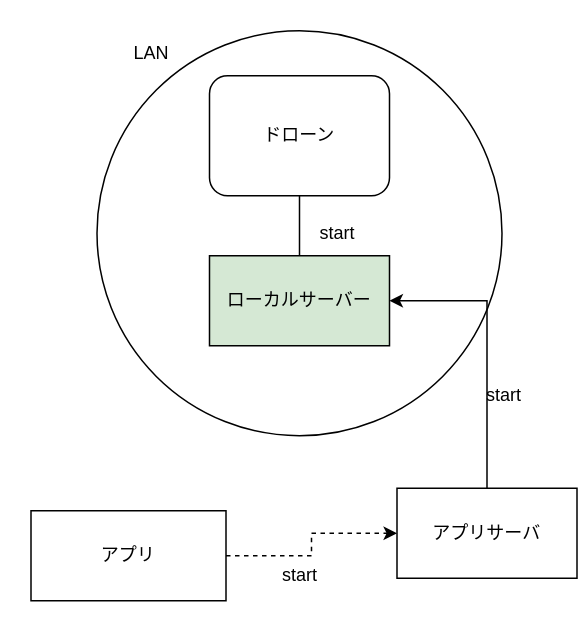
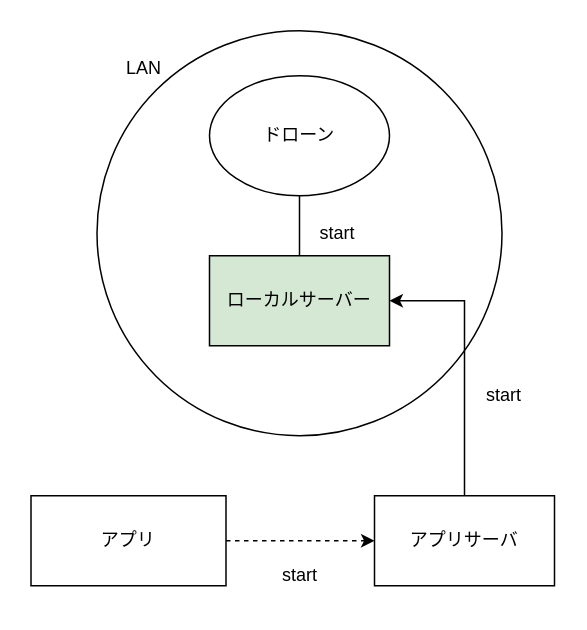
  <mxCell id="0" />
  <mxCell id="1" parent="0" />
  <mxCell id="2" value="" style="ellipse;whiteSpace=wrap;html=1;aspect=fixed;" vertex="1" parent="1"><mxGeometry x="64" y="20" width="270" height="270" as="geometry" /></mxCell>
  <mxCell id="3" style="edgeStyle=orthogonalEdgeStyle;rounded=0;orthogonalLoop=1;jettySize=auto;html=1;exitX=0.5;exitY=0;exitDx=0;exitDy=0;endArrow=none;" edge="1" parent="1" source="4" target="5"><mxGeometry relative="1" as="geometry" /></mxCell>
  <mxCell id="4" value="ローカルサーバー" style="rounded=0;whiteSpace=wrap;html=1;fillColor=#d5e8d4;" vertex="1" parent="1"><mxGeometry x="139" y="170" width="120" height="60" as="geometry" /></mxCell>
- <mxCell id="5" value="ドローン" style="whiteSpace=wrap;html=1;rounded=1;" vertex="1" parent="1"><mxGeometry x="139" y="50" width="120" height="80" as="geometry" /></mxCell>
+ <mxCell id="5" value="ドローン" style="ellipse;whiteSpace=wrap;html=1;" vertex="1" parent="1"><mxGeometry x="139" y="50" width="120" height="80" as="geometry" /></mxCell>
  <mxCell id="6" value="start" style="text;html=1;align=center;verticalAlign=middle;resizable=0;points=[];autosize=1;strokeColor=none;fillColor=none;" vertex="1" parent="1"><mxGeometry x="199" y="140" width="50" height="30" as="geometry" /></mxCell>
  <mxCell id="7" style="edgeStyle=orthogonalEdgeStyle;rounded=0;orthogonalLoop=1;jettySize=auto;html=1;entryX=0;entryY=0.5;entryDx=0;entryDy=0;dashed=1;" edge="1" parent="1" source="8" target="10"><mxGeometry relative="1" as="geometry" /></mxCell>
- <mxCell id="8" value="アプリ" style="rounded=0;whiteSpace=wrap;html=1;" vertex="1" parent="1"><mxGeometry x="20" y="340" width="130" height="60" as="geometry" /></mxCell>
+ <mxCell id="8" value="アプリ" style="rounded=0;whiteSpace=wrap;html=1;" vertex="1" parent="1"><mxGeometry x="20" y="330" width="130" height="60" as="geometry" /></mxCell>
  <mxCell id="9" style="edgeStyle=orthogonalEdgeStyle;rounded=0;orthogonalLoop=1;jettySize=auto;html=1;exitX=0.5;exitY=0;exitDx=0;exitDy=0;entryX=1;entryY=0.5;entryDx=0;entryDy=0;" edge="1" parent="1" source="10" target="4"><mxGeometry relative="1" as="geometry" /></mxCell>
- <mxCell id="10" value="アプリサーバ" style="rounded=0;whiteSpace=wrap;html=1;" vertex="1" parent="1"><mxGeometry x="264" y="325" width="120" height="60" as="geometry" /></mxCell>
+ <mxCell id="10" value="アプリサーバ" style="rounded=0;whiteSpace=wrap;html=1;" vertex="1" parent="1"><mxGeometry x="249" y="330" width="120" height="60" as="geometry" /></mxCell>
  <mxCell id="11" value="start" style="text;html=1;align=center;verticalAlign=middle;resizable=0;points=[];autosize=1;strokeColor=none;fillColor=none;" vertex="1" parent="1"><mxGeometry x="174" y="368" width="50" height="30" as="geometry" /></mxCell>
  <mxCell id="12" value="start" style="text;html=1;align=center;verticalAlign=middle;resizable=0;points=[];autosize=1;strokeColor=none;fillColor=none;" vertex="1" parent="1"><mxGeometry x="310" y="248" width="50" height="30" as="geometry" /></mxCell>
- <mxCell id="13" value="LAN" style="text;html=1;align=center;verticalAlign=middle;resizable=0;points=[];autosize=1;strokeColor=none;fillColor=none;" vertex="1" parent="1"><mxGeometry x="75" y="20" width="50" height="30" as="geometry" /></mxCell>
+ <mxCell id="13" value="LAN" style="text;html=1;align=center;verticalAlign=middle;resizable=0;points=[];autosize=1;strokeColor=none;fillColor=none;" vertex="1" parent="1"><mxGeometry x="70" y="30" width="50" height="30" as="geometry" /></mxCell>
